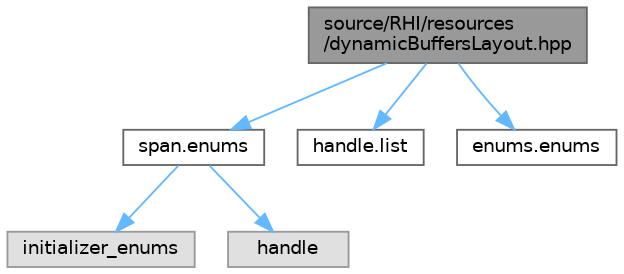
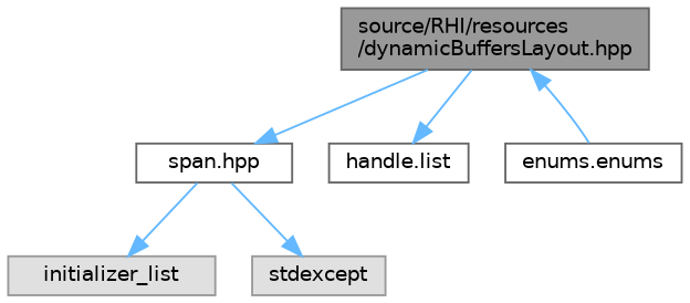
  digraph {
    fontname="DejaVu Sans"
    node [color=grey40 fillcolor=white fontname="DejaVu Sans" fontsize=10 shape=box style=filled]
    edge [color=steelblue1 fontname="DejaVu Sans" fontsize=10 labelfontname=Helvetica labelfontsize=10 style=solid]
    n1 [color=gray40 fillcolor=grey60 fontcolor=black height=0.2 label="source/RHI/resources\l/dynamicBuffersLayout.hpp" width=0.4]
-   n2 [height=0.2 label="span.enums" width=0.4]
+   n2 [height=0.2 label="span.hpp" width=0.4]
    n3 [height=0.2 label="handle.list" width=0.4]
    n4 [height=0.2 label="enums.enums" width=0.4]
-   n5 [color=grey60 fillcolor="#E0E0E0" height=0.2 label=initializer_enums width=0.4]
-   n6 [color=grey60 fillcolor="#E0E0E0" height=0.2 label=handle width=0.4]
+   n5 [color=grey60 fillcolor="#E0E0E0" height=0.2 label=initializer_list width=0.4]
+   n6 [color=grey60 fillcolor="#E0E0E0" height=0.2 label=stdexcept width=0.4]
    n1 -> n2
    n1 -> n3
-   n1 -> n4
+   n4 -> n1
    n2 -> n5
    n2 -> n6
  }
